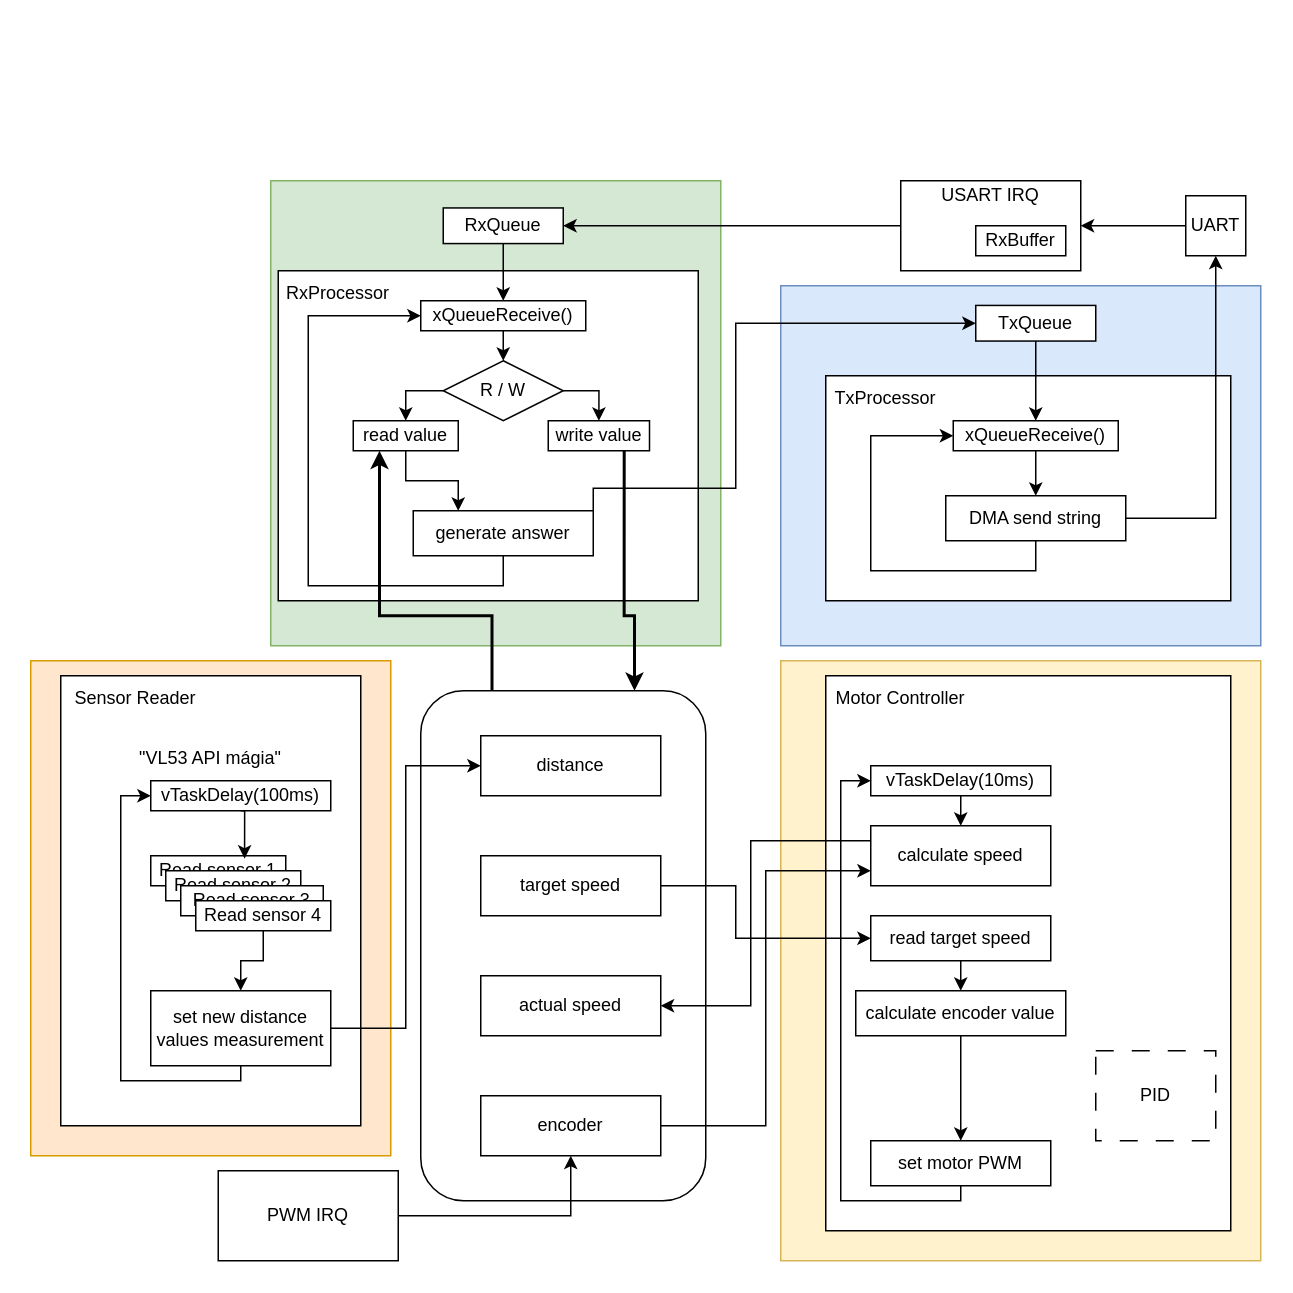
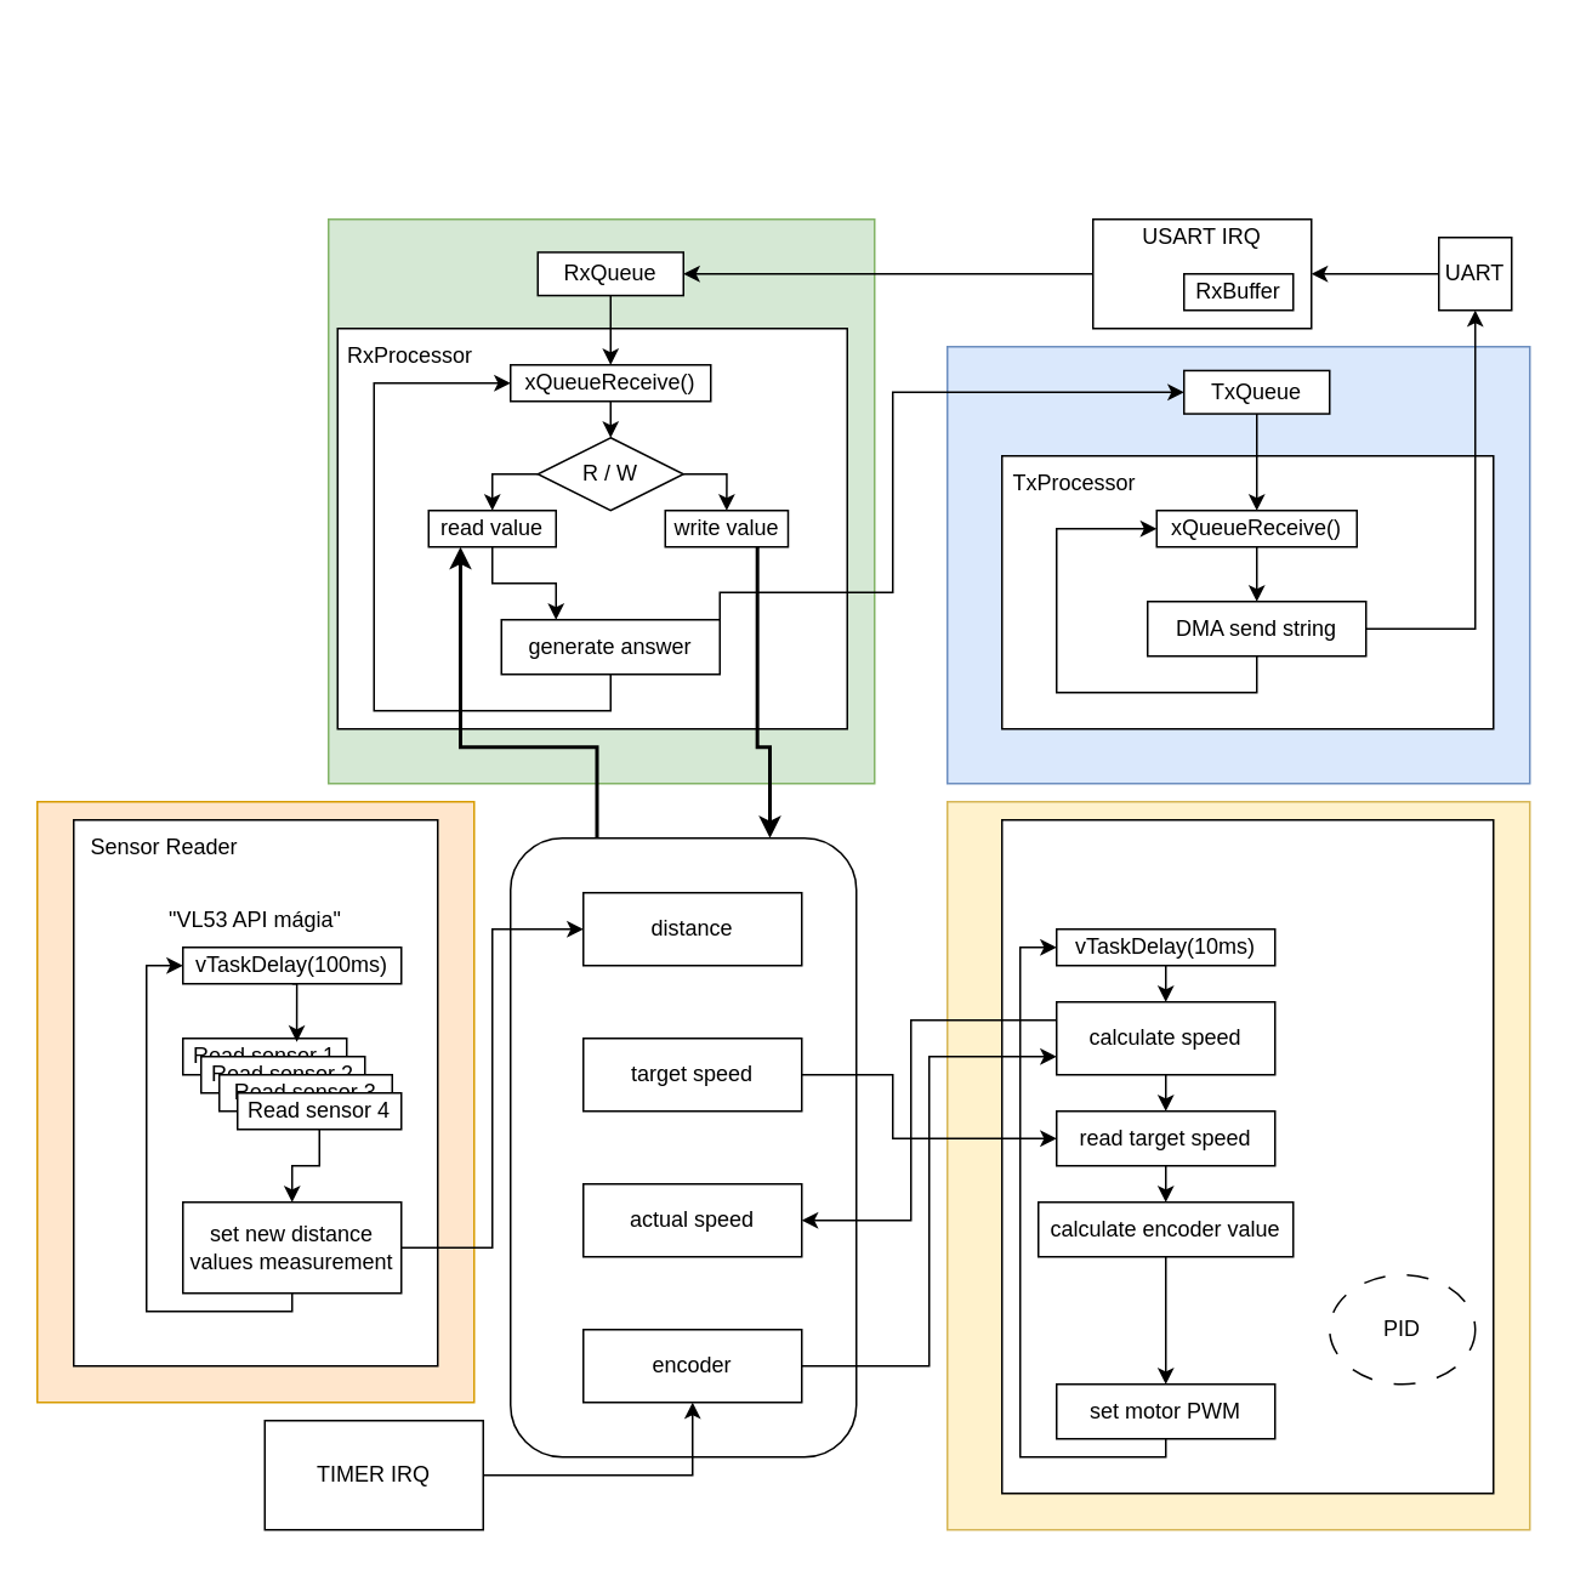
  <mxCell id="0" />
  <mxCell id="1" parent="0" />
  <mxCell id="2" value="" style="rounded=0;whiteSpace=wrap;html=1;fillColor=#dae8fc;strokeColor=#6c8ebf;" vertex="1" parent="1"><mxGeometry x="520" y="190" width="320" height="240" as="geometry" /></mxCell>
  <mxCell id="3" value="" style="rounded=0;whiteSpace=wrap;html=1;fillColor=#fff2cc;strokeColor=#d6b656;" parent="1" vertex="1"><mxGeometry x="520" y="440" width="320" height="400" as="geometry" /></mxCell>
  <mxCell id="4" value="" style="rounded=0;whiteSpace=wrap;html=1;fillColor=#d5e8d4;strokeColor=#82b366;" parent="1" vertex="1"><mxGeometry x="180" width="300" height="310" as="geometry" y="120" /></mxCell>
  <mxCell id="5" value="" style="rounded=0;whiteSpace=wrap;html=1;fillColor=#ffe6cc;strokeColor=#d79b00;" parent="1" vertex="1"><mxGeometry y="440" width="240" height="330" as="geometry" x="20" /></mxCell>
  <mxCell id="6" style="edgeStyle=orthogonalEdgeStyle;rounded=0;orthogonalLoop=1;jettySize=auto;html=1;exitX=0;exitY=0.5;exitDx=0;exitDy=0;entryX=1;entryY=0.5;entryDx=0;entryDy=0;" parent="1" source="7" target="57" edge="1"><mxGeometry relative="1" as="geometry" /></mxCell>
  <mxCell id="7" value="UART" style="rounded=0;whiteSpace=wrap;html=1;" parent="1" vertex="1"><mxGeometry x="790" y="130" width="40" height="40" as="geometry" /></mxCell>
  <mxCell id="8" style="edgeStyle=orthogonalEdgeStyle;rounded=0;orthogonalLoop=1;jettySize=auto;html=1;exitX=0.5;exitY=1;exitDx=0;exitDy=0;entryX=0.5;entryY=0;entryDx=0;entryDy=0;" parent="1" edge="1"><mxGeometry relative="1" as="geometry"><mxPoint x="480" y="20" as="targetPoint" /></mxGeometry></mxCell>
  <mxCell id="9" value="" style="rounded=0;whiteSpace=wrap;html=1;" parent="1" vertex="1"><mxGeometry x="40" y="450" width="200" height="300" as="geometry" /></mxCell>
  <mxCell id="10" value="Sensor Reader" style="text;html=1;strokeColor=none;fillColor=none;align=center;verticalAlign=middle;whiteSpace=wrap;rounded=0;" parent="1" vertex="1"><mxGeometry x="40" y="450" width="100" height="30" as="geometry" /></mxCell>
  <mxCell id="11" value="" style="rounded=0;whiteSpace=wrap;html=1;" parent="1" vertex="1"><mxGeometry x="550" y="450" width="270" height="370" as="geometry" /></mxCell>
- <mxCell id="12" value="Motor Controller" style="text;html=1;strokeColor=none;fillColor=none;align=center;verticalAlign=middle;whiteSpace=wrap;rounded=0;" parent="1" vertex="1"><mxGeometry x="550" y="450" width="100" height="30" as="geometry" /></mxCell>
  <mxCell id="13" value="&quot;VL53 API mágia&quot;" style="text;html=1;strokeColor=none;fillColor=none;align=center;verticalAlign=middle;whiteSpace=wrap;rounded=0;" parent="1" vertex="1"><mxGeometry x="90" y="490" width="100" height="30" as="geometry" /></mxCell>
  <mxCell id="14" value="vTaskDelay(100ms)" style="rounded=0;whiteSpace=wrap;html=1;" parent="1" vertex="1"><mxGeometry x="100" y="520" width="120" height="20" as="geometry" /></mxCell>
  <mxCell id="15" value="Read sensor 1" style="rounded=0;whiteSpace=wrap;html=1;" parent="1" vertex="1"><mxGeometry x="100" y="570" width="90" height="20" as="geometry" /></mxCell>
  <mxCell id="16" value="Read sensor 2" style="rounded=0;whiteSpace=wrap;html=1;" parent="1" vertex="1"><mxGeometry x="110" y="580" width="90" height="20" as="geometry" /></mxCell>
  <mxCell id="17" value="Read sensor 3" style="rounded=0;whiteSpace=wrap;html=1;" parent="1" vertex="1"><mxGeometry x="120" y="590" width="95" height="20" as="geometry" /></mxCell>
  <mxCell id="18" style="edgeStyle=orthogonalEdgeStyle;rounded=0;orthogonalLoop=1;jettySize=auto;html=1;exitX=0.5;exitY=1;exitDx=0;exitDy=0;entryX=0.5;entryY=0;entryDx=0;entryDy=0;" parent="1" source="19" target="24" edge="1"><mxGeometry relative="1" as="geometry" /></mxCell>
  <mxCell id="19" value="Read sensor 4" style="rounded=0;whiteSpace=wrap;html=1;" parent="1" vertex="1"><mxGeometry x="130" y="600" width="90" height="20" as="geometry" /></mxCell>
  <mxCell id="20" style="edgeStyle=orthogonalEdgeStyle;rounded=0;orthogonalLoop=1;jettySize=auto;html=1;exitX=0.5;exitY=1;exitDx=0;exitDy=0;entryX=0.695;entryY=0.098;entryDx=0;entryDy=0;entryPerimeter=0;" parent="1" source="14" target="15" edge="1"><mxGeometry relative="1" as="geometry" /></mxCell>
  <mxCell id="21" value="" style="rounded=1;whiteSpace=wrap;html=1;" parent="1" vertex="1"><mxGeometry x="280" y="460" width="190" height="340" as="geometry" /></mxCell>
  <mxCell id="22" style="edgeStyle=orthogonalEdgeStyle;rounded=0;orthogonalLoop=1;jettySize=auto;html=1;entryX=0;entryY=0.5;entryDx=0;entryDy=0;" parent="1" source="24" target="14" edge="1"><mxGeometry relative="1" as="geometry"><Array as="points"><mxPoint x="160" y="720" /><mxPoint x="80" y="720" /><mxPoint x="80" y="530" /></Array></mxGeometry></mxCell>
  <mxCell id="23" style="edgeStyle=orthogonalEdgeStyle;rounded=0;orthogonalLoop=1;jettySize=auto;html=1;entryX=0;entryY=0.5;entryDx=0;entryDy=0;" parent="1" source="24" target="25" edge="1"><mxGeometry relative="1" as="geometry"><Array as="points"><mxPoint x="270" y="685" /><mxPoint x="270" y="510" /></Array></mxGeometry></mxCell>
  <mxCell id="24" value="set new distance values measurement" style="rounded=0;whiteSpace=wrap;html=1;" parent="1" vertex="1"><mxGeometry x="100" y="660" width="120" height="50" as="geometry" /></mxCell>
  <mxCell id="25" value="distance" style="rounded=0;whiteSpace=wrap;html=1;" parent="1" vertex="1"><mxGeometry x="320" y="490" width="120" height="40" as="geometry" /></mxCell>
  <mxCell id="26" value="actual speed" style="rounded=0;whiteSpace=wrap;html=1;" parent="1" vertex="1"><mxGeometry x="320" y="650" width="120" height="40" as="geometry" /></mxCell>
  <mxCell id="27" style="edgeStyle=orthogonalEdgeStyle;rounded=0;orthogonalLoop=1;jettySize=auto;html=1;exitX=0.5;exitY=1;exitDx=0;exitDy=0;entryX=0.5;entryY=0;entryDx=0;entryDy=0;" edge="1" parent="1" source="28" target="68"><mxGeometry relative="1" as="geometry" /></mxCell>
  <mxCell id="28" value="vTaskDelay(10ms)" style="rounded=0;whiteSpace=wrap;html=1;" parent="1" vertex="1"><mxGeometry x="580" y="510" width="120" height="20" as="geometry" /></mxCell>
  <mxCell id="29" style="edgeStyle=orthogonalEdgeStyle;rounded=0;orthogonalLoop=1;jettySize=auto;html=1;exitX=0.5;exitY=1;exitDx=0;exitDy=0;" parent="1" edge="1"><mxGeometry relative="1" as="geometry"><mxPoint x="590" y="250" as="sourcePoint" /><mxPoint x="590" y="250" as="targetPoint" /></mxGeometry></mxCell>
  <mxCell id="30" value="TxQueue" style="rounded=0;whiteSpace=wrap;html=1;" parent="1" vertex="1"><mxGeometry x="650" y="203.12" width="80" height="23.75" as="geometry" /></mxCell>
  <mxCell id="31" value="RxQueue" style="rounded=0;whiteSpace=wrap;html=1;" parent="1" vertex="1"><mxGeometry x="295" y="138.13" width="80" height="23.75" as="geometry" /></mxCell>
  <mxCell id="32" value="" style="rounded=0;whiteSpace=wrap;html=1;" parent="1" vertex="1"><mxGeometry x="185" y="180" width="280" height="220" as="geometry" /></mxCell>
  <mxCell id="33" value="RxProcessor" style="text;html=1;strokeColor=none;fillColor=none;align=center;verticalAlign=middle;whiteSpace=wrap;rounded=0;" parent="1" vertex="1"><mxGeometry x="185" y="180" width="80" height="30" as="geometry" /></mxCell>
  <mxCell id="34" value="" style="rounded=0;whiteSpace=wrap;html=1;" parent="1" vertex="1"><mxGeometry x="550" y="250" width="270" height="150" as="geometry" /></mxCell>
  <mxCell id="35" value="TxProcessor" style="text;html=1;strokeColor=none;fillColor=none;align=center;verticalAlign=middle;whiteSpace=wrap;rounded=0;" parent="1" vertex="1"><mxGeometry x="550" y="250" width="80" height="30" as="geometry" /></mxCell>
  <mxCell id="36" style="edgeStyle=orthogonalEdgeStyle;rounded=0;orthogonalLoop=1;jettySize=auto;html=1;exitX=0.5;exitY=1;exitDx=0;exitDy=0;entryX=0.5;entryY=0;entryDx=0;entryDy=0;" parent="1" source="37" target="47" edge="1"><mxGeometry relative="1" as="geometry"><mxPoint x="335" y="230" as="targetPoint" /></mxGeometry></mxCell>
  <mxCell id="37" value="xQueueReceive()" style="rounded=0;whiteSpace=wrap;html=1;" parent="1" vertex="1"><mxGeometry x="280" y="200" width="110" height="20" as="geometry" /></mxCell>
  <mxCell id="38" style="edgeStyle=orthogonalEdgeStyle;rounded=0;orthogonalLoop=1;jettySize=auto;html=1;exitX=0.5;exitY=1;exitDx=0;exitDy=0;entryX=0.5;entryY=0;entryDx=0;entryDy=0;" parent="1" source="39" target="55" edge="1"><mxGeometry relative="1" as="geometry" /></mxCell>
  <mxCell id="39" value="xQueueReceive()" style="rounded=0;whiteSpace=wrap;html=1;" parent="1" vertex="1"><mxGeometry x="635" y="280" width="110" height="20" as="geometry" /></mxCell>
  <mxCell id="40" style="edgeStyle=orthogonalEdgeStyle;rounded=0;orthogonalLoop=1;jettySize=auto;html=1;exitX=0.5;exitY=1;exitDx=0;exitDy=0;entryX=0.5;entryY=0;entryDx=0;entryDy=0;" parent="1" source="30" target="39" edge="1"><mxGeometry relative="1" as="geometry" /></mxCell>
  <mxCell id="41" style="edgeStyle=orthogonalEdgeStyle;rounded=0;orthogonalLoop=1;jettySize=auto;html=1;exitX=0.5;exitY=1;exitDx=0;exitDy=0;entryX=0.5;entryY=0;entryDx=0;entryDy=0;" parent="1" source="31" target="37" edge="1"><mxGeometry relative="1" as="geometry" /></mxCell>
  <mxCell id="42" style="edgeStyle=orthogonalEdgeStyle;rounded=0;orthogonalLoop=1;jettySize=auto;html=1;exitX=0.5;exitY=1;exitDx=0;exitDy=0;entryX=0.25;entryY=0;entryDx=0;entryDy=0;" parent="1" source="44" target="52" edge="1"><mxGeometry relative="1" as="geometry" /></mxCell>
  <mxCell id="43" style="edgeStyle=orthogonalEdgeStyle;rounded=0;orthogonalLoop=1;jettySize=auto;html=1;exitX=0.25;exitY=1;exitDx=0;exitDy=0;entryX=0.25;entryY=0;entryDx=0;entryDy=0;strokeWidth=2;startArrow=classic;startFill=1;endArrow=none;endFill=0;" parent="1" source="44" target="21" edge="1"><mxGeometry relative="1" as="geometry"><Array as="points"><mxPoint x="253" y="410" /><mxPoint x="328" y="410" /></Array></mxGeometry></mxCell>
  <mxCell id="44" value="read value" style="rounded=0;whiteSpace=wrap;html=1;" parent="1" vertex="1"><mxGeometry x="235" y="280" width="70" height="20" as="geometry" /></mxCell>
  <mxCell id="45" style="edgeStyle=orthogonalEdgeStyle;rounded=0;orthogonalLoop=1;jettySize=auto;html=1;exitX=0;exitY=0.5;exitDx=0;exitDy=0;entryX=0.5;entryY=0;entryDx=0;entryDy=0;" parent="1" source="47" target="44" edge="1"><mxGeometry relative="1" as="geometry" /></mxCell>
  <mxCell id="46" style="edgeStyle=orthogonalEdgeStyle;rounded=0;orthogonalLoop=1;jettySize=auto;html=1;exitX=1;exitY=0.5;exitDx=0;exitDy=0;entryX=0.5;entryY=0;entryDx=0;entryDy=0;" parent="1" source="47" target="49" edge="1"><mxGeometry relative="1" as="geometry" /></mxCell>
  <mxCell id="47" value="R / W" style="rhombus;whiteSpace=wrap;html=1;" parent="1" vertex="1"><mxGeometry x="295" y="240" width="80" height="40" as="geometry" /></mxCell>
  <mxCell id="48" style="edgeStyle=orthogonalEdgeStyle;rounded=0;orthogonalLoop=1;jettySize=auto;html=1;exitX=0.75;exitY=1;exitDx=0;exitDy=0;entryX=0.75;entryY=0;entryDx=0;entryDy=0;strokeWidth=2;" edge="1" parent="1" source="49" target="21"><mxGeometry relative="1" as="geometry"><Array as="points"><mxPoint x="416" y="410" /><mxPoint x="423" y="410" /></Array></mxGeometry></mxCell>
  <mxCell id="49" value="write value" style="rounded=0;whiteSpace=wrap;html=1;" parent="1" vertex="1"><mxGeometry x="365" y="280" width="67.5" height="20" as="geometry" /></mxCell>
  <mxCell id="50" style="edgeStyle=orthogonalEdgeStyle;rounded=0;orthogonalLoop=1;jettySize=auto;html=1;exitX=0.5;exitY=1;exitDx=0;exitDy=0;entryX=0;entryY=0.5;entryDx=0;entryDy=0;" parent="1" source="52" target="37" edge="1"><mxGeometry relative="1" as="geometry"><Array as="points"><mxPoint x="335" y="390" /><mxPoint x="205" y="390" /><mxPoint x="205" y="210" /></Array></mxGeometry></mxCell>
  <mxCell id="51" style="edgeStyle=orthogonalEdgeStyle;rounded=0;orthogonalLoop=1;jettySize=auto;html=1;exitX=1;exitY=0.5;exitDx=0;exitDy=0;entryX=0;entryY=0.5;entryDx=0;entryDy=0;" parent="1" source="52" target="30" edge="1"><mxGeometry relative="1" as="geometry"><Array as="points"><mxPoint x="490" y="325" /><mxPoint x="490" y="215" /></Array></mxGeometry></mxCell>
  <mxCell id="52" value="generate answer" style="rounded=0;whiteSpace=wrap;html=1;" parent="1" vertex="1"><mxGeometry x="275" y="340" width="120" height="30" as="geometry" /></mxCell>
  <mxCell id="53" style="edgeStyle=orthogonalEdgeStyle;rounded=0;orthogonalLoop=1;jettySize=auto;html=1;exitX=0.5;exitY=1;exitDx=0;exitDy=0;entryX=0;entryY=0.5;entryDx=0;entryDy=0;" parent="1" source="55" target="39" edge="1"><mxGeometry relative="1" as="geometry"><Array as="points"><mxPoint x="690" y="380" /><mxPoint x="580" y="380" /><mxPoint x="580" y="290" /></Array></mxGeometry></mxCell>
  <mxCell id="54" style="edgeStyle=orthogonalEdgeStyle;rounded=0;orthogonalLoop=1;jettySize=auto;html=1;exitX=1;exitY=0.5;exitDx=0;exitDy=0;entryX=0.5;entryY=1;entryDx=0;entryDy=0;" parent="1" source="55" target="7" edge="1"><mxGeometry relative="1" as="geometry" /></mxCell>
  <mxCell id="55" value="DMA send string" style="rounded=0;whiteSpace=wrap;html=1;" parent="1" vertex="1"><mxGeometry x="630" y="330" width="120" height="30" as="geometry" /></mxCell>
  <mxCell id="56" style="edgeStyle=orthogonalEdgeStyle;rounded=0;orthogonalLoop=1;jettySize=auto;html=1;entryX=1;entryY=0.5;entryDx=0;entryDy=0;" edge="1" parent="1" source="57" target="31"><mxGeometry relative="1" as="geometry" /></mxCell>
  <mxCell id="57" value="" style="rounded=0;whiteSpace=wrap;html=1;" parent="1" vertex="1"><mxGeometry x="600" width="120" height="60" as="geometry" y="120" /></mxCell>
  <mxCell id="58" value="RxBuffer" style="rounded=0;whiteSpace=wrap;html=1;" parent="1" vertex="1"><mxGeometry x="650" y="150" width="60" height="20" as="geometry" /></mxCell>
  <mxCell id="59" value="USART IRQ" style="text;html=1;strokeColor=none;fillColor=none;align=center;verticalAlign=middle;whiteSpace=wrap;rounded=0;" parent="1" vertex="1"><mxGeometry x="600" width="120" height="20" as="geometry" y="120" /></mxCell>
  <mxCell id="60" style="edgeStyle=orthogonalEdgeStyle;rounded=0;orthogonalLoop=1;jettySize=auto;html=1;exitX=1;exitY=0.5;exitDx=0;exitDy=0;entryX=0;entryY=0.5;entryDx=0;entryDy=0;" edge="1" parent="1" source="61" target="70"><mxGeometry relative="1" as="geometry"><Array as="points"><mxPoint x="490" y="590" /><mxPoint x="490" y="625" /></Array></mxGeometry></mxCell>
  <mxCell id="61" value="target speed" style="rounded=0;whiteSpace=wrap;html=1;" vertex="1" parent="1"><mxGeometry x="320" y="570" width="120" height="40" as="geometry" /></mxCell>
  <mxCell id="62" style="edgeStyle=orthogonalEdgeStyle;rounded=0;orthogonalLoop=1;jettySize=auto;html=1;entryX=0;entryY=0.75;entryDx=0;entryDy=0;" edge="1" parent="1" source="63" target="68"><mxGeometry relative="1" as="geometry"><Array as="points"><mxPoint x="510" y="750" /><mxPoint x="510" y="580" /></Array></mxGeometry></mxCell>
  <mxCell id="63" value="encoder" style="rounded=0;whiteSpace=wrap;html=1;" vertex="1" parent="1"><mxGeometry x="320" y="730" width="120" height="40" as="geometry" /></mxCell>
  <mxCell id="64" style="edgeStyle=orthogonalEdgeStyle;rounded=0;orthogonalLoop=1;jettySize=auto;html=1;entryX=0.5;entryY=1;entryDx=0;entryDy=0;" edge="1" parent="1" source="65" target="63"><mxGeometry relative="1" as="geometry" /></mxCell>
- <mxCell id="65" value="PWM IRQ" style="rounded=0;whiteSpace=wrap;html=1;" vertex="1" parent="1"><mxGeometry x="145" y="780" width="120" height="60" as="geometry" /></mxCell>
+ <mxCell id="65" value="TIMER IRQ" style="rounded=0;whiteSpace=wrap;html=1;" vertex="1" parent="1"><mxGeometry x="145" y="780" width="120" height="60" as="geometry" /></mxCell>
  <mxCell id="66" style="edgeStyle=orthogonalEdgeStyle;rounded=0;orthogonalLoop=1;jettySize=auto;html=1;entryX=1;entryY=0.5;entryDx=0;entryDy=0;" edge="1" parent="1" source="68" target="26"><mxGeometry relative="1" as="geometry"><Array as="points"><mxPoint x="500" y="560" /><mxPoint x="500" y="670" /></Array></mxGeometry></mxCell>
+ <mxCell id="67" style="edgeStyle=orthogonalEdgeStyle;rounded=0;orthogonalLoop=1;jettySize=auto;html=1;exitX=0.5;exitY=1;exitDx=0;exitDy=0;entryX=0.5;entryY=0;entryDx=0;entryDy=0;" edge="1" parent="1" source="68" target="70"><mxGeometry relative="1" as="geometry" /></mxCell>
  <mxCell id="68" value="calculate speed" style="rounded=0;whiteSpace=wrap;html=1;" vertex="1" parent="1"><mxGeometry x="580" y="550" width="120" height="40" as="geometry" /></mxCell>
  <mxCell id="69" style="edgeStyle=orthogonalEdgeStyle;rounded=0;orthogonalLoop=1;jettySize=auto;html=1;exitX=0.5;exitY=1;exitDx=0;exitDy=0;entryX=0.5;entryY=0;entryDx=0;entryDy=0;" edge="1" parent="1" source="70" target="72"><mxGeometry relative="1" as="geometry" /></mxCell>
  <mxCell id="70" value="read target speed" style="rounded=0;whiteSpace=wrap;html=1;" vertex="1" parent="1"><mxGeometry x="580" y="610" width="120" height="30" as="geometry" /></mxCell>
  <mxCell id="71" style="edgeStyle=orthogonalEdgeStyle;rounded=0;orthogonalLoop=1;jettySize=auto;html=1;entryX=0.5;entryY=0;entryDx=0;entryDy=0;" edge="1" parent="1" source="72" target="74"><mxGeometry relative="1" as="geometry" /></mxCell>
  <mxCell id="72" value="calculate encoder value" style="rounded=0;whiteSpace=wrap;html=1;" vertex="1" parent="1"><mxGeometry x="570" y="660" width="140" height="30" as="geometry" /></mxCell>
  <mxCell id="73" style="edgeStyle=orthogonalEdgeStyle;rounded=0;orthogonalLoop=1;jettySize=auto;html=1;exitX=0.5;exitY=1;exitDx=0;exitDy=0;entryX=0;entryY=0.5;entryDx=0;entryDy=0;" edge="1" parent="1" source="74" target="28"><mxGeometry relative="1" as="geometry"><Array as="points"><mxPoint x="640" y="800" /><mxPoint x="560" y="800" /><mxPoint x="560" y="520" /></Array></mxGeometry></mxCell>
  <mxCell id="74" value="set motor PWM" style="rounded=0;whiteSpace=wrap;html=1;" vertex="1" parent="1"><mxGeometry x="580" y="760" width="120" height="30" as="geometry" /></mxCell>
- <mxCell id="75" value="PID" style="rounded=0;whiteSpace=wrap;html=1;dashed=1;dashPattern=12 12;" vertex="1" parent="1"><mxGeometry x="730" y="700" width="80" height="60" as="geometry" /></mxCell>
+ <mxCell id="75" value="PID" style="ellipse;whiteSpace=wrap;html=1;dashed=1;dashPattern=12 12;" vertex="1" parent="1"><mxGeometry x="730" y="700" width="80" height="60" as="geometry" /></mxCell>
